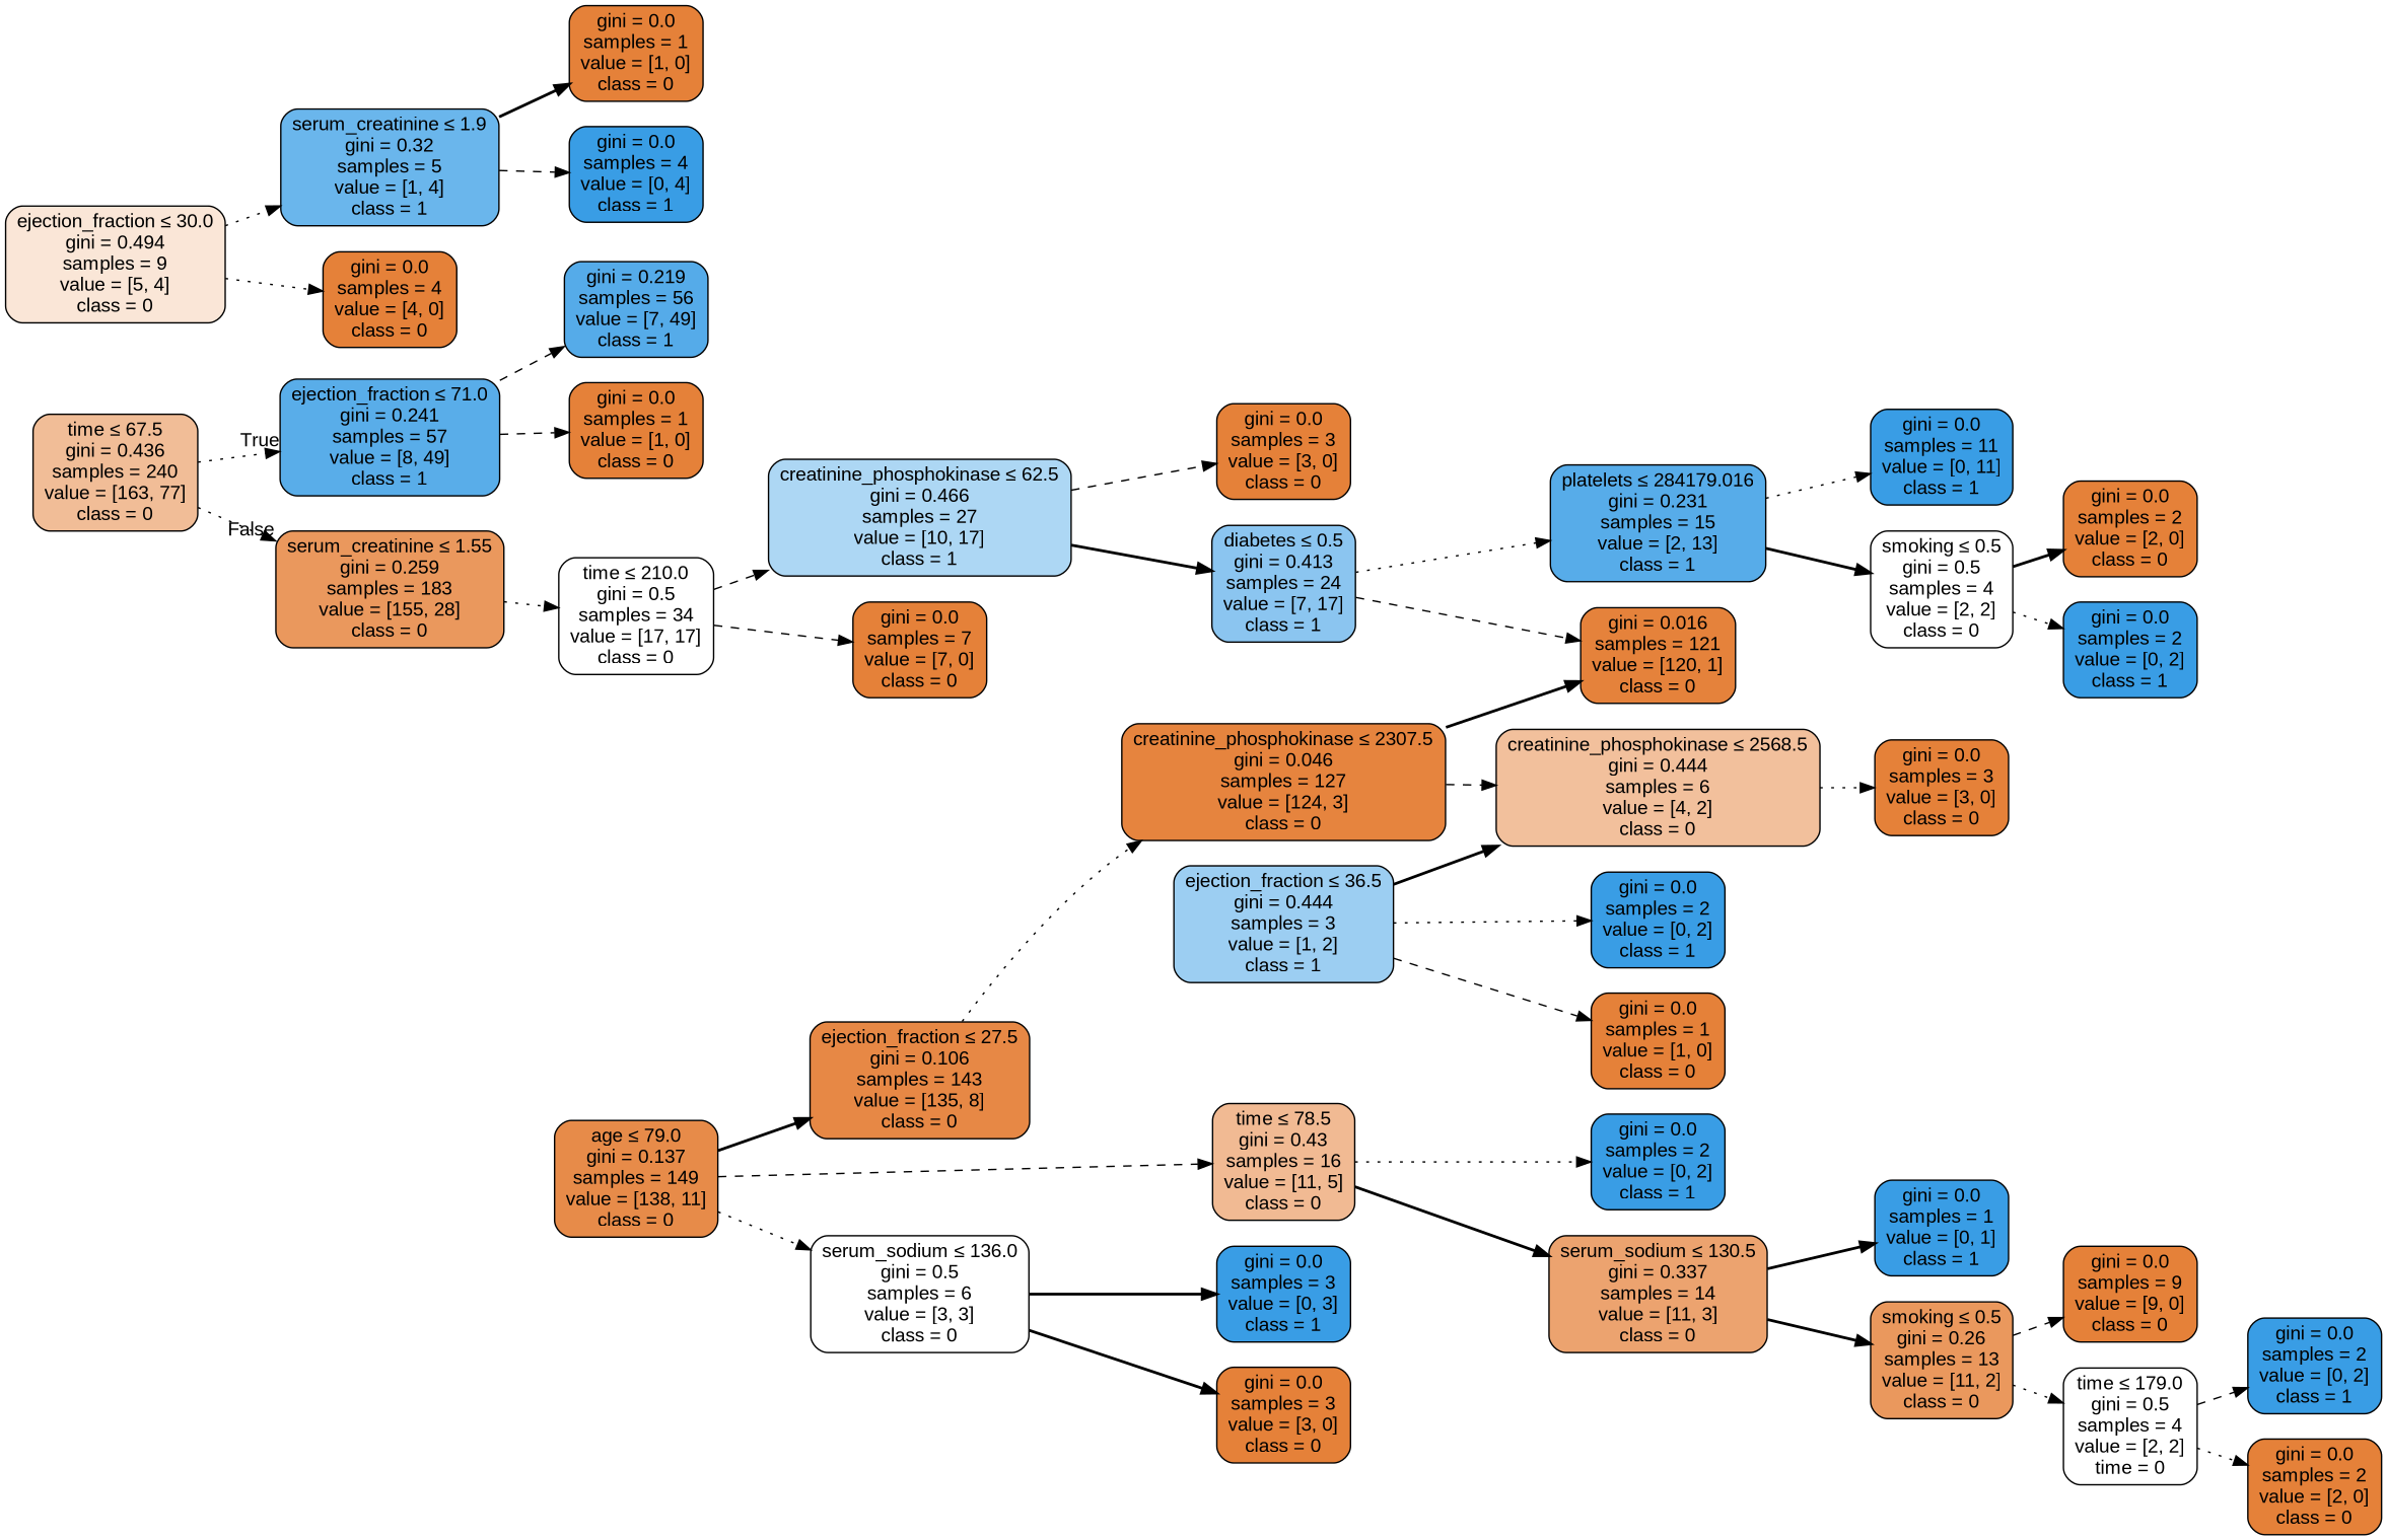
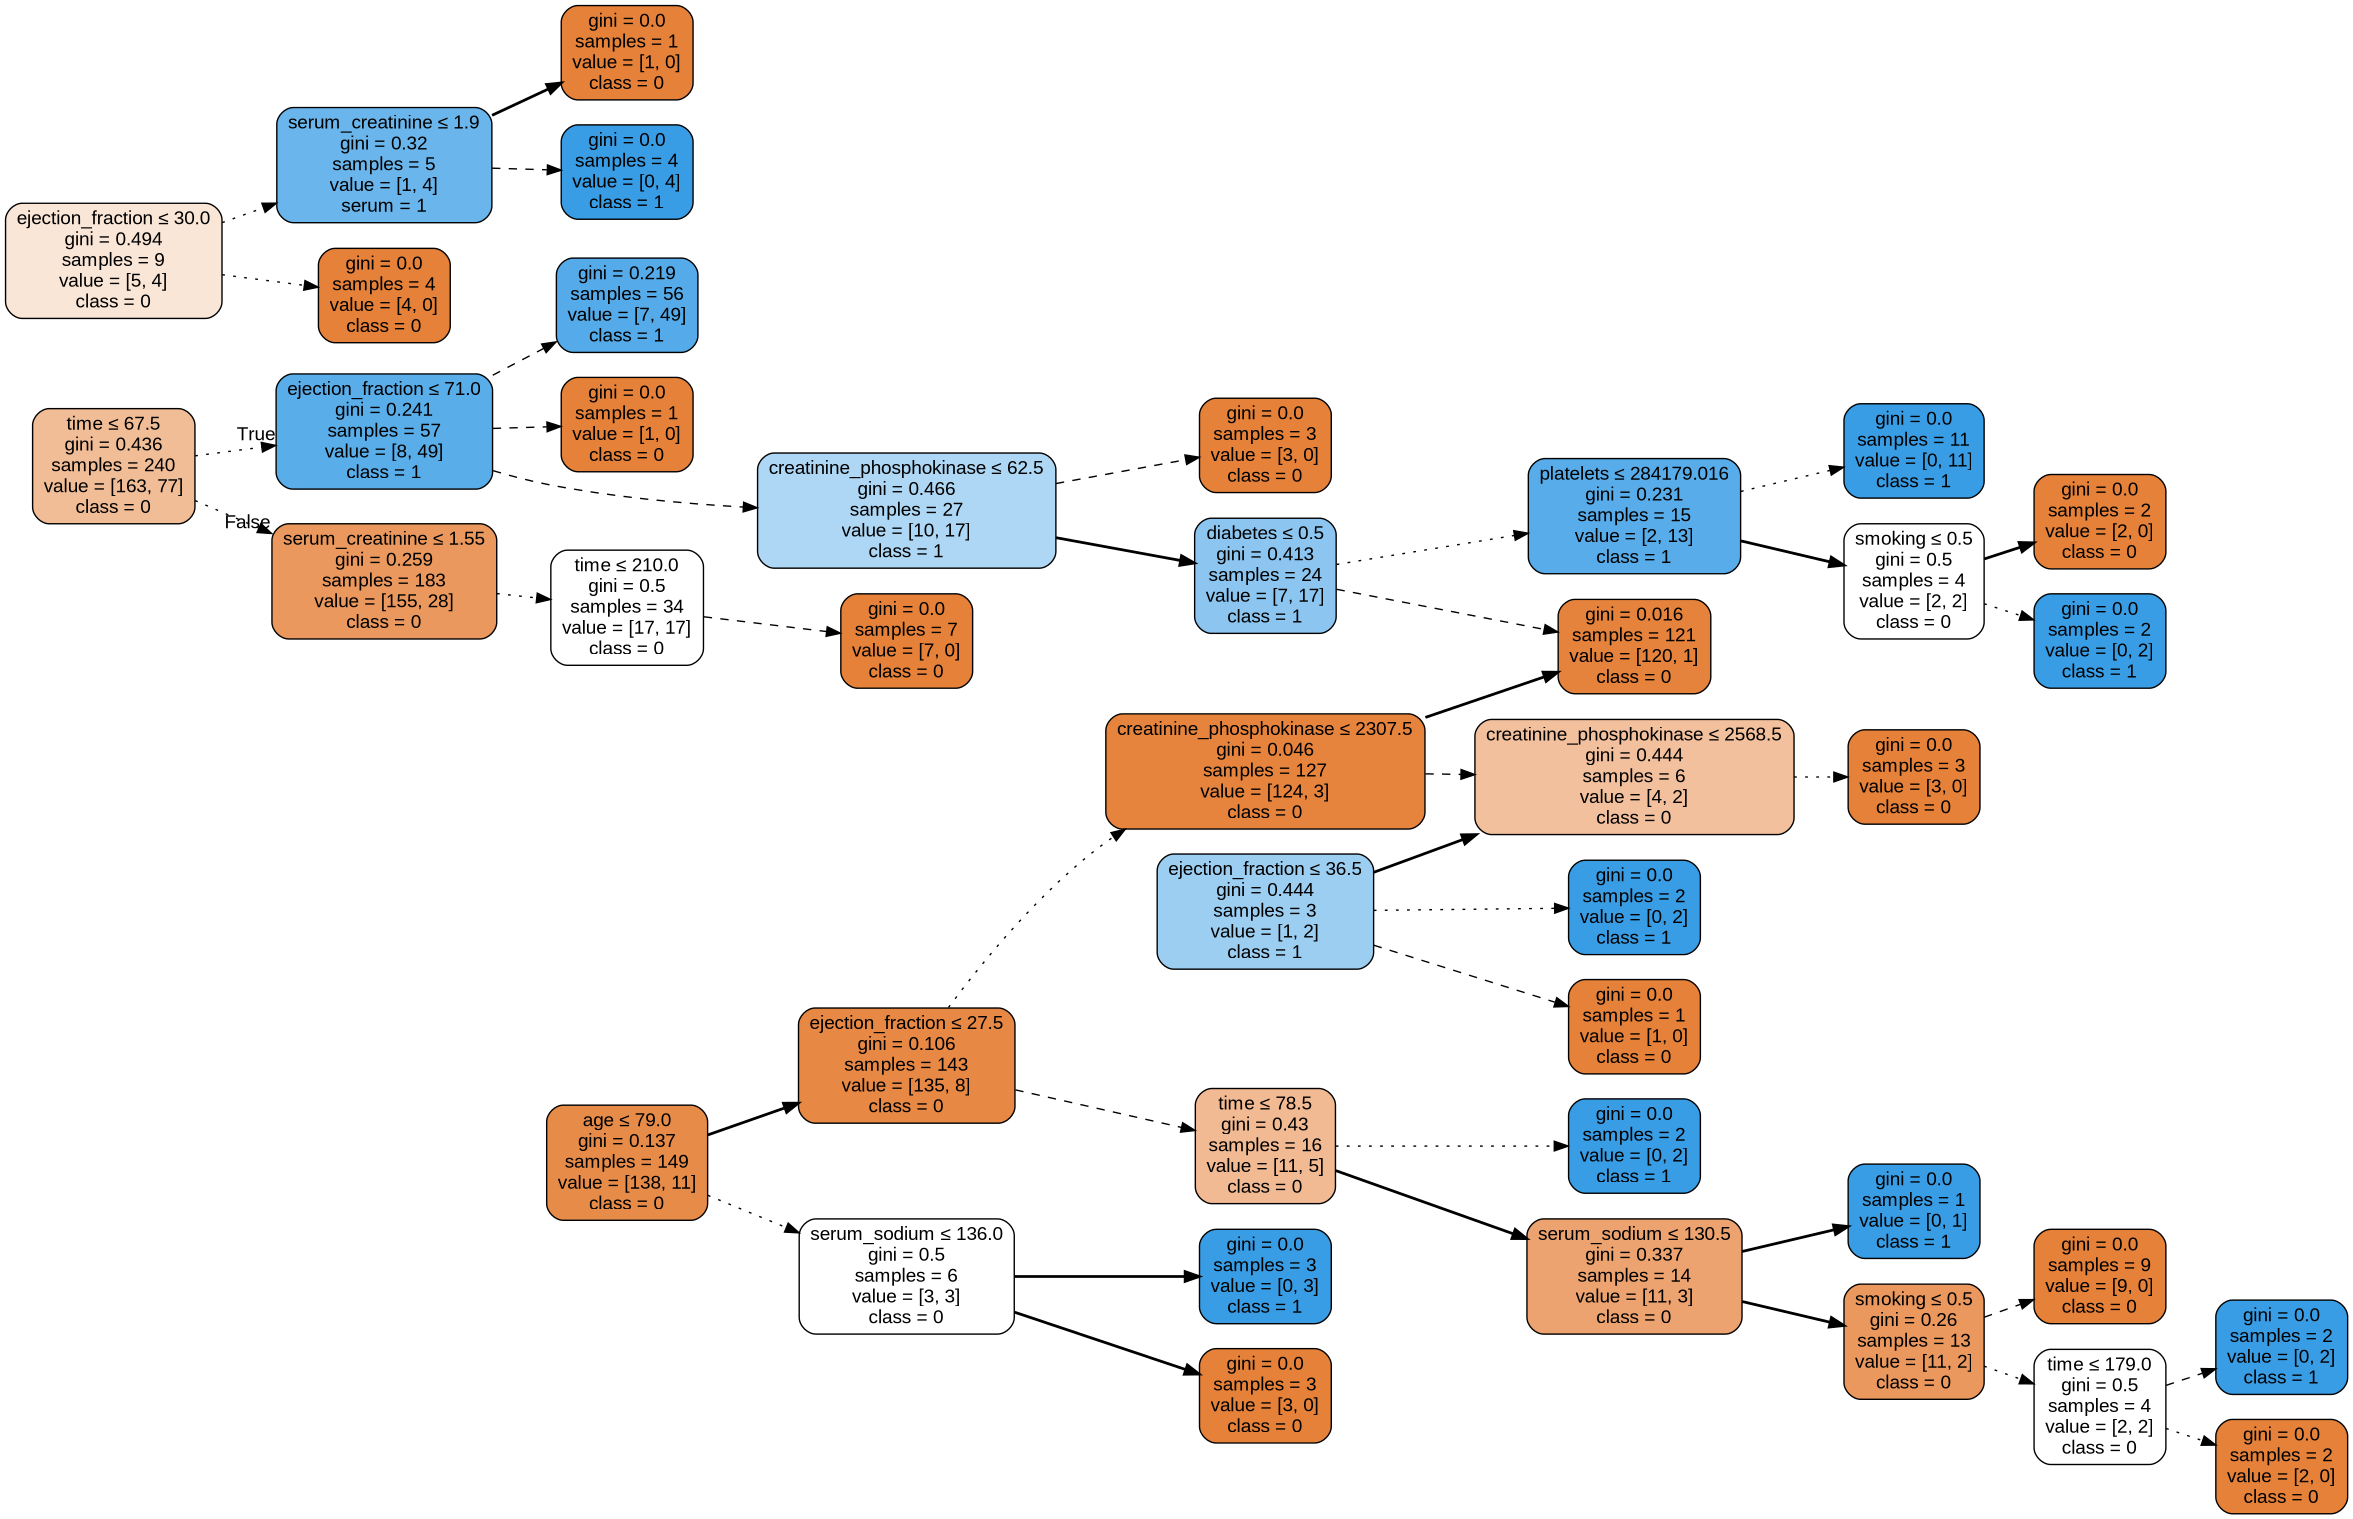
  digraph {
    fontname="Liberation Sans"
    rankdir=LR
    node [color=black fillcolor="#e58139" fontname="Liberation Sans" shape=box style="filled, rounded"]
    edge [fontname="Liberation Sans" style=dotted]
    n1 [fillcolor="#f1bd97" label=<time &le; 67.5<br/>gini = 0.436<br/>samples = 240<br/>value = [163, 77]<br/>class = 0>]
    n2 [fillcolor="#59ade9" label=<ejection_fraction &le; 71.0<br/>gini = 0.241<br/>samples = 57<br/>value = [8, 49]<br/>class = 1>]
    n3 [fillcolor="#ea985d" label=<serum_creatinine &le; 1.55<br/>gini = 0.259<br/>samples = 183<br/>value = [155, 28]<br/>class = 0>]
    n4 [fillcolor="#55abe9" label=<gini = 0.219<br/>samples = 56<br/>value = [7, 49]<br/>class = 1>]
    n5 [label=<gini = 0.0<br/>samples = 1<br/>value = [1, 0]<br/>class = 0>]
    n6 [fillcolor="#ffffff" label=<time &le; 210.0<br/>gini = 0.5<br/>samples = 34<br/>value = [17, 17]<br/>class = 0>]
    n7 [fillcolor="#e78b49" label=<age &le; 79.0<br/>gini = 0.137<br/>samples = 149<br/>value = [138, 11]<br/>class = 0>]
    n8 [fillcolor="#e78845" label=<ejection_fraction &le; 27.5<br/>gini = 0.106<br/>samples = 143<br/>value = [135, 8]<br/>class = 0>]
    n9 [fillcolor="#ffffff" label=<serum_sodium &le; 136.0<br/>gini = 0.5<br/>samples = 6<br/>value = [3, 3]<br/>class = 0>]
    n10 [fillcolor="#add7f4" label=<creatinine_phosphokinase &le; 62.5<br/>gini = 0.466<br/>samples = 27<br/>value = [10, 17]<br/>class = 1>]
    n11 [label=<gini = 0.0<br/>samples = 7<br/>value = [7, 0]<br/>class = 0>]
    n12 [fillcolor="#f1ba93" label=<time &le; 78.5<br/>gini = 0.43<br/>samples = 16<br/>value = [11, 5]<br/>class = 0>]
    n13 [fillcolor="#e6843e" label=<creatinine_phosphokinase &le; 2307.5<br/>gini = 0.046<br/>samples = 127<br/>value = [124, 3]<br/>class = 0>]
    n14 [fillcolor="#399de5" label=<gini = 0.0<br/>samples = 3<br/>value = [0, 3]<br/>class = 1>]
    n15 [label=<gini = 0.0<br/>samples = 3<br/>value = [3, 0]<br/>class = 0>]
    n16 [fillcolor="#399de5" label=<gini = 0.0<br/>samples = 2<br/>value = [0, 2]<br/>class = 1>]
    n17 [fillcolor="#eca36f" label=<serum_sodium &le; 130.5<br/>gini = 0.337<br/>samples = 14<br/>value = [11, 3]<br/>class = 0>]
    n18 [fillcolor="#e5823b" label=<gini = 0.016<br/>samples = 121<br/>value = [120, 1]<br/>class = 0>]
    n19 [fillcolor="#f2c09c" label=<creatinine_phosphokinase &le; 2568.5<br/>gini = 0.444<br/>samples = 6<br/>value = [4, 2]<br/>class = 0>]
    n20 [fillcolor="#399de5" label=<gini = 0.0<br/>samples = 1<br/>value = [0, 1]<br/>class = 1>]
    n21 [fillcolor="#ea985d" label=<smoking &le; 0.5<br/>gini = 0.26<br/>samples = 13<br/>value = [11, 2]<br/>class = 0>]
    n22 [label=<gini = 0.0<br/>samples = 9<br/>value = [9, 0]<br/>class = 0>]
-   n23 [fillcolor="#ffffff" label=<time &le; 179.0<br/>gini = 0.5<br/>samples = 4<br/>value = [2, 2]<br/>time = 0>]
+   n23 [fillcolor="#ffffff" label=<time &le; 179.0<br/>gini = 0.5<br/>samples = 4<br/>value = [2, 2]<br/>class = 0>]
    n24 [fillcolor="#399de5" label=<gini = 0.0<br/>samples = 2<br/>value = [0, 2]<br/>class = 1>]
    n25 [label=<gini = 0.0<br/>samples = 2<br/>value = [2, 0]<br/>class = 0>]
    n26 [label=<gini = 0.0<br/>samples = 3<br/>value = [3, 0]<br/>class = 0>]
    n27 [fillcolor="#9ccef2" label=<ejection_fraction &le; 36.5<br/>gini = 0.444<br/>samples = 3<br/>value = [1, 2]<br/>class = 1>]
    n28 [fillcolor="#399de5" label=<gini = 0.0<br/>samples = 2<br/>value = [0, 2]<br/>class = 1>]
    n29 [label=<gini = 0.0<br/>samples = 1<br/>value = [1, 0]<br/>class = 0>]
    n30 [label=<gini = 0.0<br/>samples = 3<br/>value = [3, 0]<br/>class = 0>]
    n31 [fillcolor="#8bc5f0" label=<diabetes &le; 0.5<br/>gini = 0.413<br/>samples = 24<br/>value = [7, 17]<br/>class = 1>]
    n32 [fillcolor="#57ace9" label=<platelets &le; 284179.016<br/>gini = 0.231<br/>samples = 15<br/>value = [2, 13]<br/>class = 1>]
    n33 [fillcolor="#399de5" label=<gini = 0.0<br/>samples = 11<br/>value = [0, 11]<br/>class = 1>]
    n34 [fillcolor="#ffffff" label=<smoking &le; 0.5<br/>gini = 0.5<br/>samples = 4<br/>value = [2, 2]<br/>class = 0>]
    n35 [fillcolor="#fae6d7" label=<ejection_fraction &le; 30.0<br/>gini = 0.494<br/>samples = 9<br/>value = [5, 4]<br/>class = 0>]
-   n36 [fillcolor="#6ab6ec" label=<serum_creatinine &le; 1.9<br/>gini = 0.32<br/>samples = 5<br/>value = [1, 4]<br/>class = 1>]
+   n36 [fillcolor="#6ab6ec" label=<serum_creatinine &le; 1.9<br/>gini = 0.32<br/>samples = 5<br/>value = [1, 4]<br/>serum = 1>]
    n37 [label=<gini = 0.0<br/>samples = 4<br/>value = [4, 0]<br/>class = 0>]
    n38 [label=<gini = 0.0<br/>samples = 2<br/>value = [2, 0]<br/>class = 0>]
    n39 [fillcolor="#399de5" label=<gini = 0.0<br/>samples = 2<br/>value = [0, 2]<br/>class = 1>]
    n40 [label=<gini = 0.0<br/>samples = 1<br/>value = [1, 0]<br/>class = 0>]
    n41 [fillcolor="#399de5" label=<gini = 0.0<br/>samples = 4<br/>value = [0, 4]<br/>class = 1>]
    n1 -> n2 [headlabel=True labelangle=45 labeldistance=2.5]
    n1 -> n3 [headlabel=False labelangle=-45 labeldistance=2.5]
    n2 -> n4 [style=dashed]
    n2 -> n5 [style=dashed]
    n3 -> n6
-   n6 -> n10 [style=dashed]
+   n2 -> n10 [style=dashed]
    n6 -> n11 [style=dashed]
    n7 -> n8 [style=bold]
    n7 -> n9
-   n7 -> n12 [style=dashed]
+   n8 -> n12 [style=dashed]
    n8 -> n13
    n9 -> n14 [style=bold]
    n9 -> n15 [style=bold]
    n10 -> n30 [style=dashed]
    n10 -> n31 [style=bold]
    n12 -> n16
    n12 -> n17 [style=bold]
    n13 -> n18 [style=bold]
    n13 -> n19 [style=dashed]
    n17 -> n20 [style=bold]
    n17 -> n21 [style=bold]
    n19 -> n26
    n21 -> n22 [style=dashed]
    n21 -> n23
    n23 -> n24 [style=dashed]
    n23 -> n25
    n27 -> n19 [style=bold]
    n27 -> n28
    n27 -> n29 [style=dashed]
    n31 -> n18 [style=dashed]
    n31 -> n32
    n32 -> n33
    n32 -> n34 [style=bold]
    n34 -> n38 [style=bold]
    n34 -> n39
    n35 -> n36
    n35 -> n37
    n36 -> n40 [style=bold]
    n36 -> n41 [style=dashed]
  }
